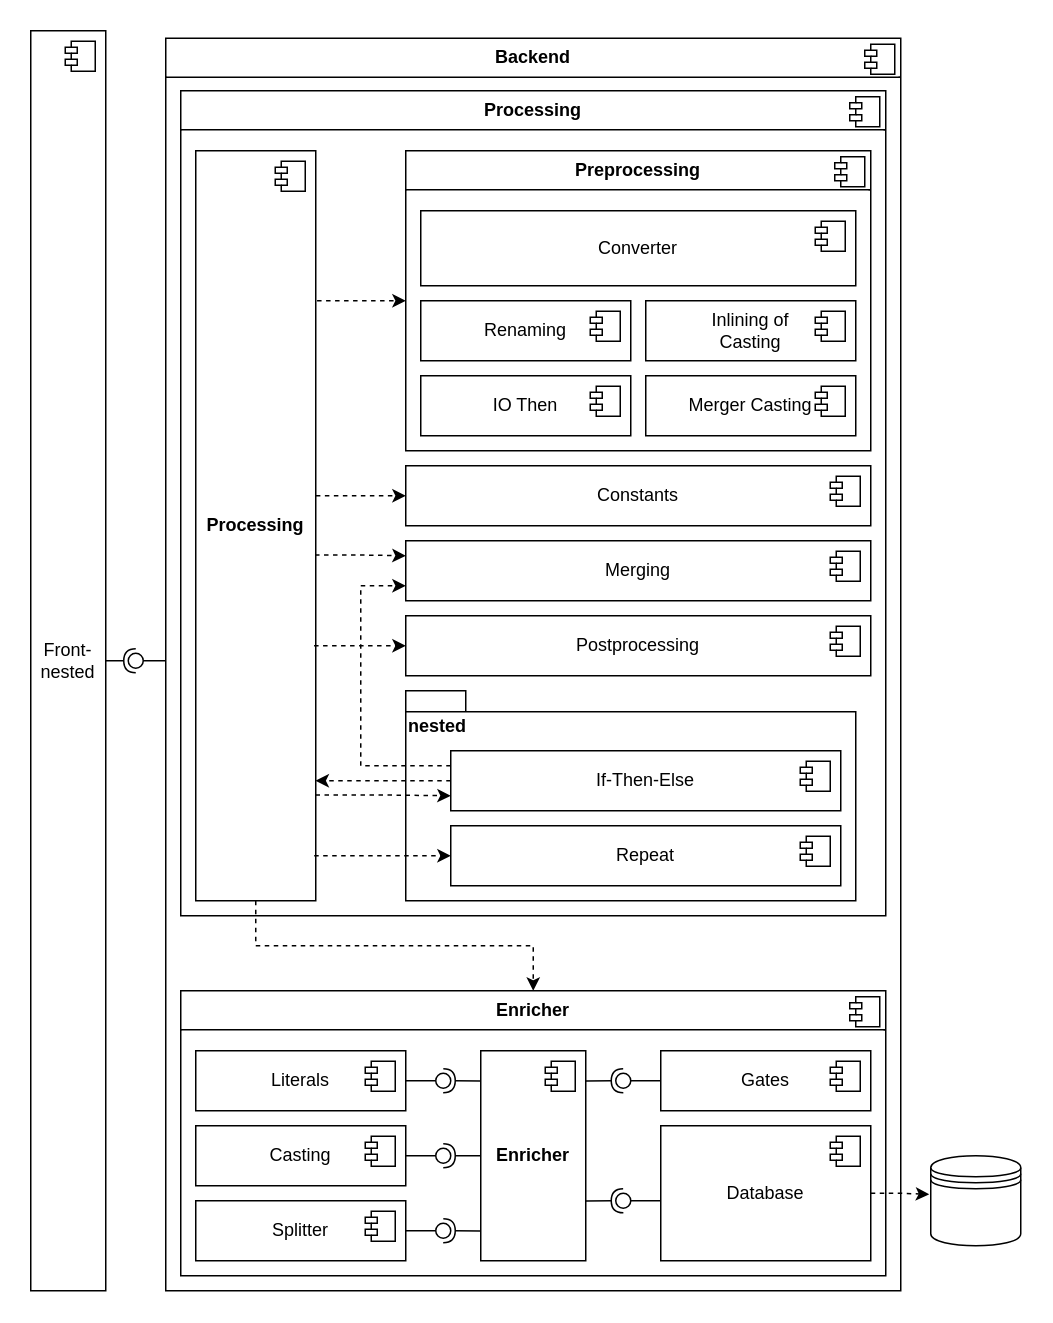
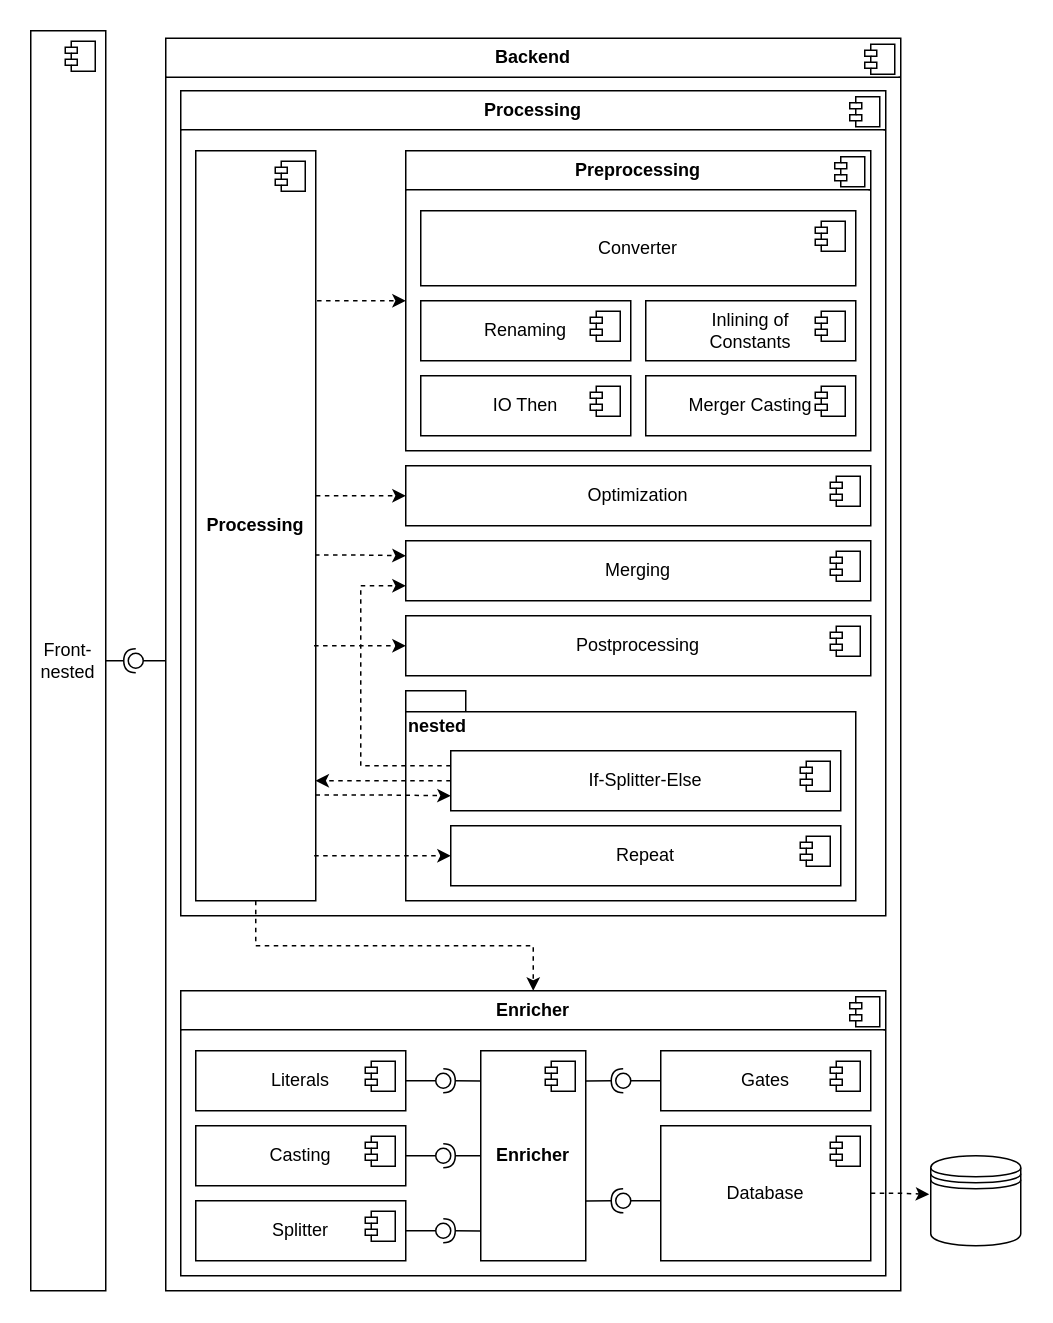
  <mxCell id="0" />
  <mxCell id="1" parent="0" />
  <mxCell id="2" value="&lt;p style=&quot;margin:0px;margin-top:6px;text-align:center;&quot;&gt;&lt;b&gt;Backend&lt;/b&gt;&lt;/p&gt;&lt;hr size=&quot;1&quot; style=&quot;border-style:solid;&quot;&gt;" style="align=left;overflow=fill;html=1;dropTarget=0;whiteSpace=wrap;fillColor=none;" parent="1" vertex="1"><mxGeometry x="110" y="25" width="490" height="835" as="geometry" /></mxCell>
  <mxCell id="3" value="" style="shape=component;jettyWidth=8;jettyHeight=4;fillColor=none;" parent="2" vertex="1"><mxGeometry x="1" width="20" height="20" relative="1" as="geometry"><mxPoint x="-24" y="4" as="offset" /></mxGeometry></mxCell>
  <mxCell id="4" value="&lt;p style=&quot;margin:0px;margin-top:6px;text-align:center;&quot;&gt;&lt;b&gt;Processing&lt;/b&gt;&lt;/p&gt;&lt;hr size=&quot;1&quot; style=&quot;border-style:solid;&quot;&gt;" style="align=left;overflow=fill;html=1;dropTarget=0;whiteSpace=wrap;fillColor=none;" parent="1" vertex="1"><mxGeometry x="120" y="60" width="470" height="550" as="geometry" /></mxCell>
  <mxCell id="5" value="" style="shape=component;jettyWidth=8;jettyHeight=4;fillColor=none;" parent="4" vertex="1"><mxGeometry x="1" width="20" height="20" relative="1" as="geometry"><mxPoint x="-24" y="4" as="offset" /></mxGeometry></mxCell>
  <mxCell id="6" style="edgeStyle=orthogonalEdgeStyle;rounded=0;orthogonalLoop=1;jettySize=auto;html=1;exitX=1.011;exitY=0.2;exitDx=0;exitDy=0;entryX=0;entryY=0.5;entryDx=0;entryDy=0;exitPerimeter=0;dashed=1;" parent="1" source="13" target="15" edge="1"><mxGeometry relative="1" as="geometry" /></mxCell>
  <mxCell id="7" style="edgeStyle=orthogonalEdgeStyle;rounded=0;orthogonalLoop=1;jettySize=auto;html=1;entryX=0;entryY=0.5;entryDx=0;entryDy=0;dashed=1;exitX=1.001;exitY=0.46;exitDx=0;exitDy=0;exitPerimeter=0;" parent="1" source="13" target="31" edge="1"><mxGeometry relative="1" as="geometry" /></mxCell>
  <mxCell id="8" style="edgeStyle=orthogonalEdgeStyle;rounded=0;orthogonalLoop=1;jettySize=auto;html=1;entryX=0;entryY=0.25;entryDx=0;entryDy=0;exitX=0.994;exitY=0.539;exitDx=0;exitDy=0;exitPerimeter=0;dashed=1;" parent="1" source="13" target="33" edge="1"><mxGeometry relative="1" as="geometry" /></mxCell>
  <mxCell id="9" style="edgeStyle=orthogonalEdgeStyle;rounded=0;orthogonalLoop=1;jettySize=auto;html=1;entryX=0;entryY=0.5;entryDx=0;entryDy=0;exitX=0.986;exitY=0.66;exitDx=0;exitDy=0;exitPerimeter=0;dashed=1;" parent="1" source="13" target="35" edge="1"><mxGeometry relative="1" as="geometry" /></mxCell>
  <mxCell id="10" style="edgeStyle=orthogonalEdgeStyle;rounded=0;orthogonalLoop=1;jettySize=auto;html=1;entryX=0;entryY=0.75;entryDx=0;entryDy=0;dashed=1;exitX=0.998;exitY=0.859;exitDx=0;exitDy=0;exitPerimeter=0;" parent="1" source="13" target="39" edge="1"><mxGeometry relative="1" as="geometry" /></mxCell>
  <mxCell id="11" style="edgeStyle=orthogonalEdgeStyle;rounded=0;orthogonalLoop=1;jettySize=auto;html=1;entryX=0;entryY=0.5;entryDx=0;entryDy=0;exitX=0.987;exitY=0.94;exitDx=0;exitDy=0;exitPerimeter=0;dashed=1;" parent="1" source="13" target="41" edge="1"><mxGeometry relative="1" as="geometry" /></mxCell>
  <mxCell id="12" style="edgeStyle=orthogonalEdgeStyle;rounded=0;orthogonalLoop=1;jettySize=auto;html=1;entryX=0.5;entryY=0;entryDx=0;entryDy=0;dashed=1;exitX=0.5;exitY=1;exitDx=0;exitDy=0;" parent="1" source="13" target="21" edge="1"><mxGeometry relative="1" as="geometry"><Array as="points"><mxPoint x="170" y="600" /><mxPoint x="170" y="630" /><mxPoint x="355" y="630" /></Array></mxGeometry></mxCell>
  <mxCell id="13" value="&lt;b&gt;Processing&lt;/b&gt;" style="html=1;dropTarget=0;whiteSpace=wrap;fillColor=none;" parent="1" vertex="1"><mxGeometry x="130" y="100" width="80" height="500" as="geometry" /></mxCell>
  <mxCell id="14" value="" style="shape=module;jettyWidth=8;jettyHeight=4;fillColor=none;" parent="13" vertex="1"><mxGeometry x="1" width="20" height="20" relative="1" as="geometry"><mxPoint x="-27" y="7" as="offset" /></mxGeometry></mxCell>
  <mxCell id="15" value="&lt;p style=&quot;margin:0px;margin-top:6px;text-align:center;&quot;&gt;&lt;b&gt;Preprocessing&lt;/b&gt;&lt;/p&gt;&lt;hr size=&quot;1&quot; style=&quot;border-style:solid;&quot;&gt;" style="align=left;overflow=fill;html=1;dropTarget=0;whiteSpace=wrap;fillColor=none;shadow=0;" parent="1" vertex="1"><mxGeometry x="270" y="100" width="310" height="200" as="geometry" /></mxCell>
  <mxCell id="16" value="" style="shape=component;jettyWidth=8;jettyHeight=4;fillColor=none;" parent="15" vertex="1"><mxGeometry x="1" width="20" height="20" relative="1" as="geometry"><mxPoint x="-24" y="4" as="offset" /></mxGeometry></mxCell>
  <mxCell id="17" value="Converter" style="html=1;dropTarget=0;whiteSpace=wrap;fillColor=none;" parent="1" vertex="1"><mxGeometry x="280" y="140" width="290" height="50" as="geometry" /></mxCell>
  <mxCell id="18" value="" style="shape=module;jettyWidth=8;jettyHeight=4;fillColor=none;" parent="17" vertex="1"><mxGeometry x="1" width="20" height="20" relative="1" as="geometry"><mxPoint x="-27" y="7" as="offset" /></mxGeometry></mxCell>
  <mxCell id="19" value="&lt;div&gt;Front-&lt;/div&gt;&lt;div&gt;nested&lt;/div&gt;" style="html=1;dropTarget=0;whiteSpace=wrap;fillColor=none;" parent="1" vertex="1"><mxGeometry width="50" height="840" as="geometry" x="20" y="20" /></mxCell>
  <mxCell id="20" value="" style="shape=module;jettyWidth=8;jettyHeight=4;fillColor=none;" parent="19" vertex="1"><mxGeometry x="1" width="20" height="20" relative="1" as="geometry"><mxPoint x="-27" y="7" as="offset" /></mxGeometry></mxCell>
  <mxCell id="21" value="&lt;p style=&quot;margin:0px;margin-top:6px;text-align:center;&quot;&gt;&lt;b&gt;Enricher&lt;/b&gt;&lt;/p&gt;&lt;hr size=&quot;1&quot; style=&quot;border-style:solid;&quot;&gt;" style="align=left;overflow=fill;html=1;dropTarget=0;whiteSpace=wrap;fillColor=none;" parent="1" vertex="1"><mxGeometry x="120" y="660" width="470" height="190" as="geometry" /></mxCell>
  <mxCell id="22" value="" style="shape=component;jettyWidth=8;jettyHeight=4;fillColor=none;" parent="21" vertex="1"><mxGeometry x="1" width="20" height="20" relative="1" as="geometry"><mxPoint x="-24" y="4" as="offset" /></mxGeometry></mxCell>
- <mxCell id="23" value="&lt;div&gt;Inlining of&lt;/div&gt;&lt;div&gt;Casting&lt;/div&gt;" style="html=1;dropTarget=0;whiteSpace=wrap;fillColor=none;" parent="1" vertex="1"><mxGeometry x="430" y="200" width="140" height="40" as="geometry" /></mxCell>
+ <mxCell id="23" value="&lt;div&gt;Inlining of&lt;/div&gt;&lt;div&gt;Constants&lt;/div&gt;" style="html=1;dropTarget=0;whiteSpace=wrap;fillColor=none;" parent="1" vertex="1"><mxGeometry x="430" y="200" width="140" height="40" as="geometry" /></mxCell>
  <mxCell id="24" value="" style="shape=module;jettyWidth=8;jettyHeight=4;fillColor=none;" parent="23" vertex="1"><mxGeometry x="1" width="20" height="20" relative="1" as="geometry"><mxPoint x="-27" y="7" as="offset" /></mxGeometry></mxCell>
  <mxCell id="25" value="Renaming" style="html=1;dropTarget=0;whiteSpace=wrap;fillColor=none;" parent="1" vertex="1"><mxGeometry x="280" y="200" width="140" height="40" as="geometry" /></mxCell>
  <mxCell id="26" value="" style="shape=module;jettyWidth=8;jettyHeight=4;fillColor=none;" parent="25" vertex="1"><mxGeometry x="1" width="20" height="20" relative="1" as="geometry"><mxPoint x="-27" y="7" as="offset" /></mxGeometry></mxCell>
  <mxCell id="27" value="IO Then" style="html=1;dropTarget=0;whiteSpace=wrap;fillColor=none;" parent="1" vertex="1"><mxGeometry x="280" y="250" width="140" height="40" as="geometry" /></mxCell>
  <mxCell id="28" value="" style="shape=module;jettyWidth=8;jettyHeight=4;fillColor=none;" parent="27" vertex="1"><mxGeometry x="1" width="20" height="20" relative="1" as="geometry"><mxPoint x="-27" y="7" as="offset" /></mxGeometry></mxCell>
  <mxCell id="29" value="Merger Casting" style="html=1;dropTarget=0;whiteSpace=wrap;fillColor=none;" parent="1" vertex="1"><mxGeometry x="430" y="250" width="140" height="40" as="geometry" /></mxCell>
  <mxCell id="30" value="" style="shape=module;jettyWidth=8;jettyHeight=4;fillColor=none;" parent="29" vertex="1"><mxGeometry x="1" width="20" height="20" relative="1" as="geometry"><mxPoint x="-27" y="7" as="offset" /></mxGeometry></mxCell>
- <mxCell id="31" value="Constants" style="html=1;dropTarget=0;whiteSpace=wrap;fillColor=none;" parent="1" vertex="1"><mxGeometry x="270" y="310" width="310" height="40" as="geometry" /></mxCell>
+ <mxCell id="31" value="Optimization" style="html=1;dropTarget=0;whiteSpace=wrap;fillColor=none;" parent="1" vertex="1"><mxGeometry x="270" y="310" width="310" height="40" as="geometry" /></mxCell>
  <mxCell id="32" value="" style="shape=module;jettyWidth=8;jettyHeight=4;fillColor=none;" parent="31" vertex="1"><mxGeometry x="1" width="20" height="20" relative="1" as="geometry"><mxPoint x="-27" y="7" as="offset" /></mxGeometry></mxCell>
  <mxCell id="33" value="Merging" style="html=1;dropTarget=0;whiteSpace=wrap;fillColor=none;" parent="1" vertex="1"><mxGeometry x="270" y="360" width="310" height="40" as="geometry" /></mxCell>
  <mxCell id="34" value="" style="shape=module;jettyWidth=8;jettyHeight=4;fillColor=none;" parent="33" vertex="1"><mxGeometry x="1" width="20" height="20" relative="1" as="geometry"><mxPoint x="-27" y="7" as="offset" /></mxGeometry></mxCell>
  <mxCell id="35" value="Postprocessing" style="html=1;dropTarget=0;whiteSpace=wrap;fillColor=none;" parent="1" vertex="1"><mxGeometry x="270" y="410" width="310" height="40" as="geometry" /></mxCell>
  <mxCell id="36" value="" style="shape=module;jettyWidth=8;jettyHeight=4;fillColor=none;" parent="35" vertex="1"><mxGeometry x="1" width="20" height="20" relative="1" as="geometry"><mxPoint x="-27" y="7" as="offset" /></mxGeometry></mxCell>
  <mxCell id="37" value="nested" style="shape=folder;fontStyle=1;spacingTop=10;tabWidth=40;tabHeight=14;tabPosition=left;html=1;whiteSpace=wrap;verticalAlign=top;align=left;fillColor=none;" parent="1" vertex="1"><mxGeometry x="270" y="460" width="300" height="140" as="geometry" /></mxCell>
  <mxCell id="38" style="edgeStyle=orthogonalEdgeStyle;rounded=0;orthogonalLoop=1;jettySize=auto;html=1;exitX=0;exitY=0.25;exitDx=0;exitDy=0;dashed=1;" parent="1" source="39" edge="1"><mxGeometry relative="1" as="geometry"><mxPoint x="270" y="390" as="targetPoint" /><Array as="points"><mxPoint x="240" y="510" /><mxPoint x="240" y="390" /></Array></mxGeometry></mxCell>
- <mxCell id="39" value="If-Then-Else" style="html=1;dropTarget=0;whiteSpace=wrap;fillColor=none;" parent="1" vertex="1"><mxGeometry x="300" y="500" width="260" height="40" as="geometry" /></mxCell>
+ <mxCell id="39" value="If-Splitter-Else" style="html=1;dropTarget=0;whiteSpace=wrap;fillColor=none;" parent="1" vertex="1"><mxGeometry x="300" y="500" width="260" height="40" as="geometry" /></mxCell>
  <mxCell id="40" value="" style="shape=module;jettyWidth=8;jettyHeight=4;fillColor=none;" parent="39" vertex="1"><mxGeometry x="1" width="20" height="20" relative="1" as="geometry"><mxPoint x="-27" y="7" as="offset" /></mxGeometry></mxCell>
  <mxCell id="41" value="Repeat" style="html=1;dropTarget=0;whiteSpace=wrap;fillColor=none;" parent="1" vertex="1"><mxGeometry x="300" y="550" width="260" height="40" as="geometry" /></mxCell>
  <mxCell id="42" value="" style="shape=module;jettyWidth=8;jettyHeight=4;fillColor=none;" parent="41" vertex="1"><mxGeometry x="1" width="20" height="20" relative="1" as="geometry"><mxPoint x="-27" y="7" as="offset" /></mxGeometry></mxCell>
  <mxCell id="43" style="edgeStyle=orthogonalEdgeStyle;rounded=0;orthogonalLoop=1;jettySize=auto;html=1;exitX=0;exitY=0.5;exitDx=0;exitDy=0;entryX=0.998;entryY=0.84;entryDx=0;entryDy=0;entryPerimeter=0;dashed=1;" parent="1" source="39" target="13" edge="1"><mxGeometry relative="1" as="geometry" /></mxCell>
  <mxCell id="44" value="&lt;b&gt;Enricher&lt;/b&gt;" style="html=1;dropTarget=0;whiteSpace=wrap;fillColor=none;" parent="1" vertex="1"><mxGeometry x="320" y="700" width="70" height="140" as="geometry" /></mxCell>
  <mxCell id="45" value="" style="shape=module;jettyWidth=8;jettyHeight=4;fillColor=none;" parent="44" vertex="1"><mxGeometry x="1" width="20" height="20" relative="1" as="geometry"><mxPoint x="-27" y="7" as="offset" /></mxGeometry></mxCell>
  <mxCell id="46" value="Literals" style="html=1;dropTarget=0;whiteSpace=wrap;fillColor=none;" parent="1" vertex="1"><mxGeometry x="130" y="700" width="140" height="40" as="geometry" /></mxCell>
  <mxCell id="47" value="" style="shape=module;jettyWidth=8;jettyHeight=4;fillColor=none;" parent="46" vertex="1"><mxGeometry x="1" width="20" height="20" relative="1" as="geometry"><mxPoint x="-27" y="7" as="offset" /></mxGeometry></mxCell>
  <mxCell id="48" value="Casting" style="html=1;dropTarget=0;whiteSpace=wrap;fillColor=none;" parent="1" vertex="1"><mxGeometry x="130" y="750" width="140" height="40" as="geometry" /></mxCell>
  <mxCell id="49" value="" style="shape=module;jettyWidth=8;jettyHeight=4;fillColor=none;" parent="48" vertex="1"><mxGeometry x="1" width="20" height="20" relative="1" as="geometry"><mxPoint x="-27" y="7" as="offset" /></mxGeometry></mxCell>
  <mxCell id="50" value="Splitter" style="html=1;dropTarget=0;whiteSpace=wrap;fillColor=none;" parent="1" vertex="1"><mxGeometry x="130" y="800" width="140" height="40" as="geometry" /></mxCell>
  <mxCell id="51" value="" style="shape=module;jettyWidth=8;jettyHeight=4;fillColor=none;" parent="50" vertex="1"><mxGeometry x="1" width="20" height="20" relative="1" as="geometry"><mxPoint x="-27" y="7" as="offset" /></mxGeometry></mxCell>
  <mxCell id="52" value="Gates" style="html=1;dropTarget=0;whiteSpace=wrap;fillColor=none;" parent="1" vertex="1"><mxGeometry x="440" y="700" width="140" height="40" as="geometry" /></mxCell>
  <mxCell id="53" value="" style="shape=module;jettyWidth=8;jettyHeight=4;fillColor=none;" parent="52" vertex="1"><mxGeometry x="1" width="20" height="20" relative="1" as="geometry"><mxPoint x="-27" y="7" as="offset" /></mxGeometry></mxCell>
  <mxCell id="54" value="Database" style="html=1;dropTarget=0;whiteSpace=wrap;fillColor=none;" parent="1" vertex="1"><mxGeometry x="440" y="750" width="140" height="90" as="geometry" /></mxCell>
  <mxCell id="55" value="" style="shape=module;jettyWidth=8;jettyHeight=4;fillColor=none;" parent="54" vertex="1"><mxGeometry x="1" width="20" height="20" relative="1" as="geometry"><mxPoint x="-27" y="7" as="offset" /></mxGeometry></mxCell>
  <mxCell id="56" value="" style="rounded=0;orthogonalLoop=1;jettySize=auto;html=1;endArrow=halfCircle;endFill=0;endSize=6;strokeWidth=1;sketch=0;exitX=1;exitY=0.5;exitDx=0;exitDy=0;" parent="1" source="19" edge="1"><mxGeometry relative="1" as="geometry"><mxPoint x="80" y="450" as="sourcePoint" /><mxPoint x="90" y="440" as="targetPoint" /></mxGeometry></mxCell>
  <mxCell id="57" value="" style="rounded=0;orthogonalLoop=1;jettySize=auto;html=1;endArrow=oval;endFill=0;sketch=0;sourcePerimeterSpacing=0;targetPerimeterSpacing=0;endSize=10;exitX=-0.001;exitY=0.497;exitDx=0;exitDy=0;exitPerimeter=0;" parent="1" source="2" edge="1"><mxGeometry relative="1" as="geometry"><mxPoint x="380" y="555" as="sourcePoint" /><mxPoint x="90" y="440" as="targetPoint" /></mxGeometry></mxCell>
  <mxCell id="58" value="" style="ellipse;whiteSpace=wrap;html=1;align=center;aspect=fixed;fillColor=none;strokeColor=none;resizable=0;perimeter=centerPerimeter;rotatable=0;allowArrows=0;points=[];outlineConnect=1;" parent="1" vertex="1"><mxGeometry x="390" y="570" width="10" height="10" as="geometry" /></mxCell>
  <mxCell id="59" value="" style="rounded=0;orthogonalLoop=1;jettySize=auto;html=1;endArrow=halfCircle;endFill=0;endSize=6;strokeWidth=1;sketch=0;exitX=0;exitY=0.144;exitDx=0;exitDy=0;exitPerimeter=0;entryX=0.479;entryY=0.265;entryDx=0;entryDy=0;entryPerimeter=0;" parent="1" source="44" target="61" edge="1"><mxGeometry relative="1" as="geometry"><mxPoint x="330" y="725" as="sourcePoint" /></mxGeometry></mxCell>
  <mxCell id="60" value="" style="rounded=0;orthogonalLoop=1;jettySize=auto;html=1;endArrow=oval;endFill=0;sketch=0;sourcePerimeterSpacing=0;targetPerimeterSpacing=0;endSize=10;exitX=1;exitY=0.5;exitDx=0;exitDy=0;entryX=0.503;entryY=0.867;entryDx=0;entryDy=0;entryPerimeter=0;" parent="1" source="46" target="61" edge="1"><mxGeometry relative="1" as="geometry"><mxPoint x="290" y="725" as="sourcePoint" /></mxGeometry></mxCell>
  <mxCell id="61" value="" style="ellipse;whiteSpace=wrap;html=1;align=center;aspect=fixed;fillColor=none;strokeColor=none;resizable=0;perimeter=centerPerimeter;rotatable=0;allowArrows=0;points=[];outlineConnect=1;" parent="1" vertex="1"><mxGeometry x="290" y="715" width="10" height="10" as="geometry" /></mxCell>
  <mxCell id="62" value="" style="rounded=0;orthogonalLoop=1;jettySize=auto;html=1;endArrow=halfCircle;endFill=0;endSize=6;strokeWidth=1;sketch=0;exitX=0;exitY=0.5;exitDx=0;exitDy=0;" parent="1" source="44" target="64" edge="1"><mxGeometry relative="1" as="geometry"><mxPoint x="320" y="770" as="sourcePoint" /></mxGeometry></mxCell>
  <mxCell id="63" value="" style="rounded=0;orthogonalLoop=1;jettySize=auto;html=1;endArrow=oval;endFill=0;sketch=0;sourcePerimeterSpacing=0;targetPerimeterSpacing=0;endSize=10;exitX=1;exitY=0.5;exitDx=0;exitDy=0;" parent="1" source="48" target="64" edge="1"><mxGeometry relative="1" as="geometry"><mxPoint x="290" y="765" as="sourcePoint" /></mxGeometry></mxCell>
  <mxCell id="64" value="" style="ellipse;whiteSpace=wrap;html=1;align=center;aspect=fixed;fillColor=none;strokeColor=none;resizable=0;perimeter=centerPerimeter;rotatable=0;allowArrows=0;points=[];outlineConnect=1;" parent="1" vertex="1"><mxGeometry x="290" y="765" width="10" height="10" as="geometry" /></mxCell>
  <mxCell id="65" value="" style="rounded=0;orthogonalLoop=1;jettySize=auto;html=1;endArrow=halfCircle;endFill=0;endSize=6;strokeWidth=1;sketch=0;exitX=-0.004;exitY=0.858;exitDx=0;exitDy=0;exitPerimeter=0;" parent="1" source="44" target="67" edge="1"><mxGeometry relative="1" as="geometry"><mxPoint x="320" y="820" as="sourcePoint" /></mxGeometry></mxCell>
  <mxCell id="66" value="" style="rounded=0;orthogonalLoop=1;jettySize=auto;html=1;endArrow=oval;endFill=0;sketch=0;sourcePerimeterSpacing=0;targetPerimeterSpacing=0;endSize=10;exitX=1;exitY=0.5;exitDx=0;exitDy=0;" parent="1" source="50" target="67" edge="1"><mxGeometry relative="1" as="geometry"><mxPoint x="280" y="820" as="sourcePoint" /></mxGeometry></mxCell>
  <mxCell id="67" value="" style="ellipse;whiteSpace=wrap;html=1;align=center;aspect=fixed;fillColor=none;strokeColor=none;resizable=0;perimeter=centerPerimeter;rotatable=0;allowArrows=0;points=[];outlineConnect=1;" parent="1" vertex="1"><mxGeometry x="290" y="815" width="10" height="10" as="geometry" /></mxCell>
  <mxCell id="68" value="" style="rounded=0;orthogonalLoop=1;jettySize=auto;html=1;endArrow=halfCircle;endFill=0;endSize=6;strokeWidth=1;sketch=0;exitX=0.998;exitY=0.716;exitDx=0;exitDy=0;exitPerimeter=0;" parent="1" source="44" target="70" edge="1"><mxGeometry relative="1" as="geometry"><mxPoint x="440" y="815" as="sourcePoint" /></mxGeometry></mxCell>
  <mxCell id="69" value="" style="rounded=0;orthogonalLoop=1;jettySize=auto;html=1;endArrow=oval;endFill=0;sketch=0;sourcePerimeterSpacing=0;targetPerimeterSpacing=0;endSize=10;exitX=-0.002;exitY=0.556;exitDx=0;exitDy=0;exitPerimeter=0;" parent="1" source="54" target="70" edge="1"><mxGeometry relative="1" as="geometry"><mxPoint x="400" y="815" as="sourcePoint" /></mxGeometry></mxCell>
  <mxCell id="70" value="" style="ellipse;whiteSpace=wrap;html=1;align=center;aspect=fixed;fillColor=none;strokeColor=none;resizable=0;perimeter=centerPerimeter;rotatable=0;allowArrows=0;points=[];outlineConnect=1;" parent="1" vertex="1"><mxGeometry x="410" y="795" width="10" height="10" as="geometry" /></mxCell>
  <mxCell id="71" value="" style="rounded=0;orthogonalLoop=1;jettySize=auto;html=1;endArrow=halfCircle;endFill=0;endSize=6;strokeWidth=1;sketch=0;exitX=1;exitY=0.144;exitDx=0;exitDy=0;exitPerimeter=0;" parent="1" source="44" target="73" edge="1"><mxGeometry relative="1" as="geometry"><mxPoint x="450" y="715" as="sourcePoint" /></mxGeometry></mxCell>
  <mxCell id="72" value="" style="rounded=0;orthogonalLoop=1;jettySize=auto;html=1;endArrow=oval;endFill=0;sketch=0;sourcePerimeterSpacing=0;targetPerimeterSpacing=0;endSize=10;exitX=0;exitY=0.5;exitDx=0;exitDy=0;" parent="1" source="52" target="73" edge="1"><mxGeometry relative="1" as="geometry"><mxPoint x="410" y="715" as="sourcePoint" /></mxGeometry></mxCell>
  <mxCell id="73" value="" style="ellipse;whiteSpace=wrap;html=1;align=center;aspect=fixed;fillColor=none;strokeColor=none;resizable=0;perimeter=centerPerimeter;rotatable=0;allowArrows=0;points=[];outlineConnect=1;" parent="1" vertex="1"><mxGeometry x="410" y="715" width="10" height="10" as="geometry" /></mxCell>
  <mxCell id="74" value="" style="shape=datastore;whiteSpace=wrap;html=1;" parent="1" vertex="1"><mxGeometry x="620" y="770" width="60" height="60" as="geometry" /></mxCell>
  <mxCell id="75" style="edgeStyle=orthogonalEdgeStyle;rounded=0;orthogonalLoop=1;jettySize=auto;html=1;entryX=-0.017;entryY=0.429;entryDx=0;entryDy=0;entryPerimeter=0;dashed=1;" parent="1" source="54" target="74" edge="1"><mxGeometry relative="1" as="geometry" /></mxCell>
